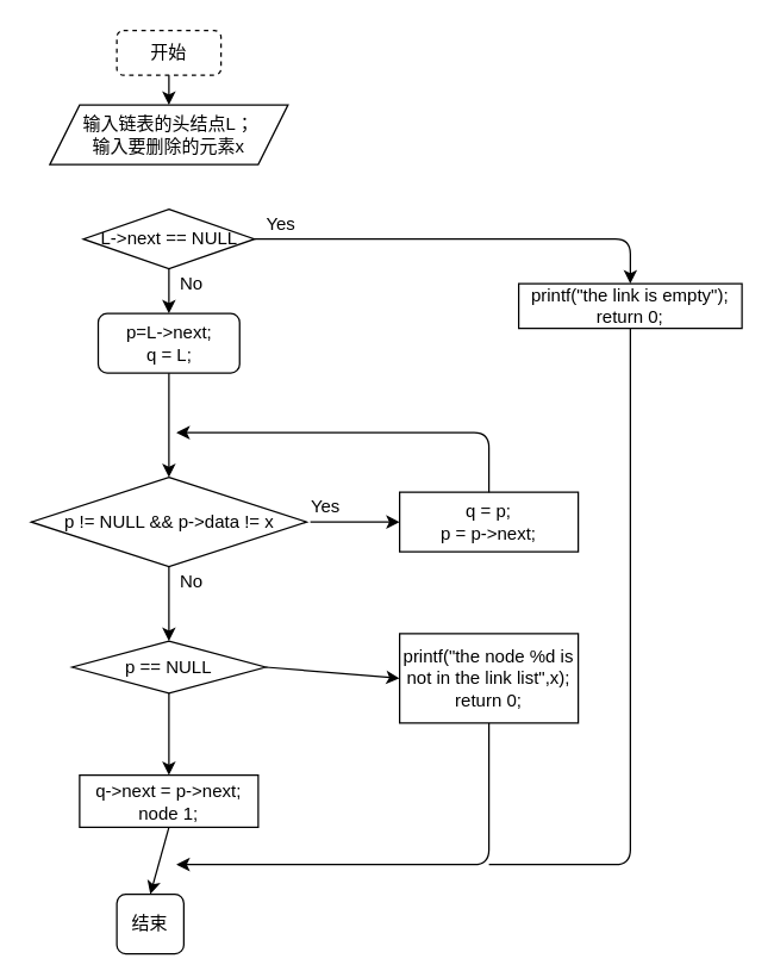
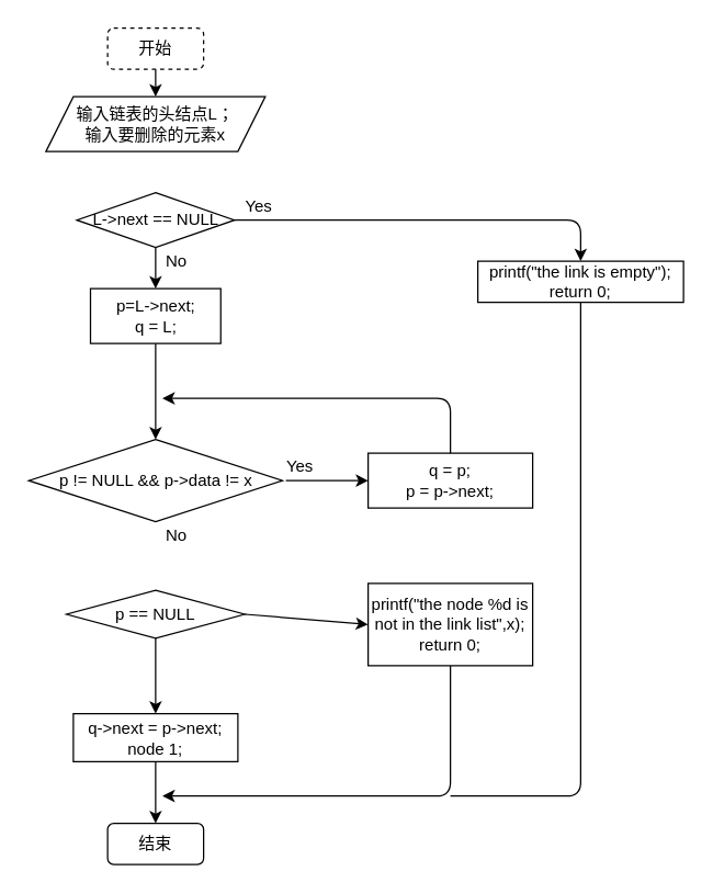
  <mxCell id="0" />
  <mxCell id="1" parent="0" />
  <mxCell id="2" value="开始" style="rounded=1;whiteSpace=wrap;html=1;dashed=1;" vertex="1" parent="1"><mxGeometry x="78" y="20" width="70" height="30" as="geometry" /></mxCell>
  <mxCell id="3" value="输入链表的头结点L；&lt;br&gt;输入要删除的元素x" style="shape=parallelogram;perimeter=parallelogramPerimeter;whiteSpace=wrap;html=1;fixedSize=1;" vertex="1" parent="1"><mxGeometry x="33" y="70" width="160" height="40" as="geometry" /></mxCell>
  <mxCell id="4" value="L-&amp;gt;next == NULL" style="rhombus;whiteSpace=wrap;html=1;" vertex="1" parent="1"><mxGeometry x="55.5" y="140" width="115" height="40" as="geometry" /></mxCell>
  <mxCell id="5" value="printf(&quot;the link is empty&quot;);&lt;br&gt;return 0;" style="rounded=0;whiteSpace=wrap;html=1;" vertex="1" parent="1"><mxGeometry x="348" y="190" width="150" height="30" as="geometry" /></mxCell>
- <mxCell id="6" value="p=L-&amp;gt;next;&lt;br&gt;q = L;" style="whiteSpace=wrap;html=1;rounded=1;" vertex="1" parent="1"><mxGeometry x="65.5" y="210" width="95" height="40" as="geometry" /></mxCell>
+ <mxCell id="6" value="p=L-&amp;gt;next;&lt;br&gt;q = L;" style="rounded=0;whiteSpace=wrap;html=1;" vertex="1" parent="1"><mxGeometry x="65.5" y="210" width="95" height="40" as="geometry" /></mxCell>
  <mxCell id="7" value="p != NULL &amp;amp;&amp;amp; p-&amp;gt;data != x" style="rhombus;whiteSpace=wrap;html=1;" vertex="1" parent="1"><mxGeometry x="20.5" y="320" width="185" height="60" as="geometry" /></mxCell>
  <mxCell id="8" value="q = p;&lt;br&gt;p = p-&amp;gt;next;" style="rounded=0;whiteSpace=wrap;html=1;" vertex="1" parent="1"><mxGeometry x="268" y="330" width="120" height="40" as="geometry" /></mxCell>
  <mxCell id="9" value="p == NULL" style="rhombus;whiteSpace=wrap;html=1;" vertex="1" parent="1"><mxGeometry x="48" y="430" width="130" height="35" as="geometry" /></mxCell>
  <mxCell id="10" value="printf(&quot;the node %d is not in the link list&quot;,x);&lt;br&gt;return 0;" style="rounded=0;whiteSpace=wrap;html=1;" vertex="1" parent="1"><mxGeometry x="268" y="425" width="120" height="60" as="geometry" /></mxCell>
  <mxCell id="11" value="q-&amp;gt;next = p-&amp;gt;next;&lt;br&gt;node 1;" style="rounded=0;whiteSpace=wrap;html=1;" vertex="1" parent="1"><mxGeometry x="53" y="520" width="120" height="35" as="geometry" /></mxCell>
  <mxCell id="12" value="" style="endArrow=classic;html=1;exitX=0.5;exitY=1;exitDx=0;exitDy=0;" edge="1" parent="1" source="2"><mxGeometry width="50" height="50" relative="1" as="geometry"><mxPoint x="128" y="160" as="sourcePoint" /><mxPoint x="113" y="70" as="targetPoint" /></mxGeometry></mxCell>
  <mxCell id="13" value="" style="endArrow=classic;html=1;exitX=0.5;exitY=1;exitDx=0;exitDy=0;entryX=0.5;entryY=0;entryDx=0;entryDy=0;entryPerimeter=0;" edge="1" parent="1" source="4" target="6"><mxGeometry width="50" height="50" relative="1" as="geometry"><mxPoint x="128" y="160" as="sourcePoint" /><mxPoint x="178" y="110" as="targetPoint" /></mxGeometry></mxCell>
  <mxCell id="14" value="" style="endArrow=classic;html=1;exitX=1;exitY=0.5;exitDx=0;exitDy=0;entryX=0.5;entryY=0;entryDx=0;entryDy=0;" edge="1" parent="1" source="4" target="5"><mxGeometry width="50" height="50" relative="1" as="geometry"><mxPoint x="128" y="160" as="sourcePoint" /><mxPoint x="178" y="110" as="targetPoint" /><Array as="points"><mxPoint x="423" y="160" /></Array></mxGeometry></mxCell>
  <mxCell id="15" value="" style="endArrow=classic;html=1;exitX=0.5;exitY=1;exitDx=0;exitDy=0;" edge="1" parent="1" source="6" target="7"><mxGeometry width="50" height="50" relative="1" as="geometry"><mxPoint x="128" y="190" as="sourcePoint" /><mxPoint x="178" y="140" as="targetPoint" /></mxGeometry></mxCell>
  <mxCell id="16" value="" style="endArrow=classic;html=1;entryX=0;entryY=0.5;entryDx=0;entryDy=0;" edge="1" parent="1" target="8"><mxGeometry width="50" height="50" relative="1" as="geometry"><mxPoint x="208" y="350" as="sourcePoint" /><mxPoint x="268" y="350" as="targetPoint" /></mxGeometry></mxCell>
  <mxCell id="17" value="" style="endArrow=classic;html=1;exitX=0.5;exitY=0;exitDx=0;exitDy=0;" edge="1" parent="1" source="8"><mxGeometry width="50" height="50" relative="1" as="geometry"><mxPoint x="128" y="190" as="sourcePoint" /><mxPoint x="118" y="290" as="targetPoint" /><Array as="points"><mxPoint x="328" y="290" /></Array></mxGeometry></mxCell>
  <mxCell id="18" value="Yes" style="text;html=1;align=center;verticalAlign=middle;resizable=0;points=[];autosize=1;strokeColor=none;fillColor=none;" vertex="1" parent="1"><mxGeometry x="168" y="140" width="40" height="20" as="geometry" /></mxCell>
  <mxCell id="19" value="No" style="text;html=1;align=center;verticalAlign=middle;resizable=0;points=[];autosize=1;strokeColor=none;fillColor=none;" vertex="1" parent="1"><mxGeometry x="113" y="180" width="30" height="20" as="geometry" /></mxCell>
  <mxCell id="20" value="Yes" style="text;html=1;align=center;verticalAlign=middle;resizable=0;points=[];autosize=1;strokeColor=none;fillColor=none;" vertex="1" parent="1"><mxGeometry x="198" y="330" width="40" height="20" as="geometry" /></mxCell>
- <mxCell id="21" value="" style="endArrow=classic;html=1;exitX=0.5;exitY=1;exitDx=0;exitDy=0;entryX=0.5;entryY=0;entryDx=0;entryDy=0;" edge="1" parent="1" source="7" target="9"><mxGeometry width="50" height="50" relative="1" as="geometry"><mxPoint x="128" y="350" as="sourcePoint" /><mxPoint x="178" y="300" as="targetPoint" /></mxGeometry></mxCell>
  <mxCell id="22" value="No" style="text;html=1;align=center;verticalAlign=middle;resizable=0;points=[];autosize=1;strokeColor=none;fillColor=none;" vertex="1" parent="1"><mxGeometry x="113" y="380" width="30" height="20" as="geometry" /></mxCell>
  <mxCell id="23" style="edgeStyle=orthogonalEdgeStyle;rounded=0;orthogonalLoop=1;jettySize=auto;html=1;exitX=0.5;exitY=1;exitDx=0;exitDy=0;" edge="1" parent="1" source="9" target="9"><mxGeometry relative="1" as="geometry" /></mxCell>
  <mxCell id="24" value="" style="endArrow=classic;html=1;exitX=1;exitY=0.5;exitDx=0;exitDy=0;entryX=0;entryY=0.5;entryDx=0;entryDy=0;" edge="1" parent="1" source="9" target="10"><mxGeometry width="50" height="50" relative="1" as="geometry"><mxPoint x="128" y="350" as="sourcePoint" /><mxPoint x="178" y="300" as="targetPoint" /></mxGeometry></mxCell>
  <mxCell id="25" value="" style="endArrow=classic;html=1;exitX=0.5;exitY=1;exitDx=0;exitDy=0;entryX=0.5;entryY=0;entryDx=0;entryDy=0;" edge="1" parent="1" source="9" target="11"><mxGeometry width="50" height="50" relative="1" as="geometry"><mxPoint x="128" y="390" as="sourcePoint" /><mxPoint x="178" y="340" as="targetPoint" /></mxGeometry></mxCell>
- <mxCell id="26" value="结束" style="rounded=1;whiteSpace=wrap;html=1;" vertex="1" parent="1"><mxGeometry x="78" y="600" width="45" height="40" as="geometry" /></mxCell>
+ <mxCell id="26" value="结束" style="rounded=1;whiteSpace=wrap;html=1;" vertex="1" parent="1"><mxGeometry x="78" y="600" width="70" height="30" as="geometry" /></mxCell>
  <mxCell id="27" value="" style="endArrow=classic;html=1;exitX=0.5;exitY=1;exitDx=0;exitDy=0;entryX=0.5;entryY=0;entryDx=0;entryDy=0;" edge="1" parent="1" source="11" target="26"><mxGeometry width="50" height="50" relative="1" as="geometry"><mxPoint x="128" y="670" as="sourcePoint" /><mxPoint x="178" y="620" as="targetPoint" /></mxGeometry></mxCell>
  <mxCell id="28" value="" style="endArrow=classic;html=1;exitX=0.5;exitY=1;exitDx=0;exitDy=0;" edge="1" parent="1" source="10"><mxGeometry width="50" height="50" relative="1" as="geometry"><mxPoint x="128" y="500" as="sourcePoint" /><mxPoint x="118" y="580" as="targetPoint" /><Array as="points"><mxPoint x="328" y="580" /></Array></mxGeometry></mxCell>
  <mxCell id="29" value="" style="endArrow=none;html=1;entryX=0.5;entryY=1;entryDx=0;entryDy=0;" edge="1" parent="1" target="5"><mxGeometry width="50" height="50" relative="1" as="geometry"><mxPoint x="328" y="580" as="sourcePoint" /><mxPoint x="178" y="330" as="targetPoint" /><Array as="points"><mxPoint x="423" y="580" /></Array></mxGeometry></mxCell>
